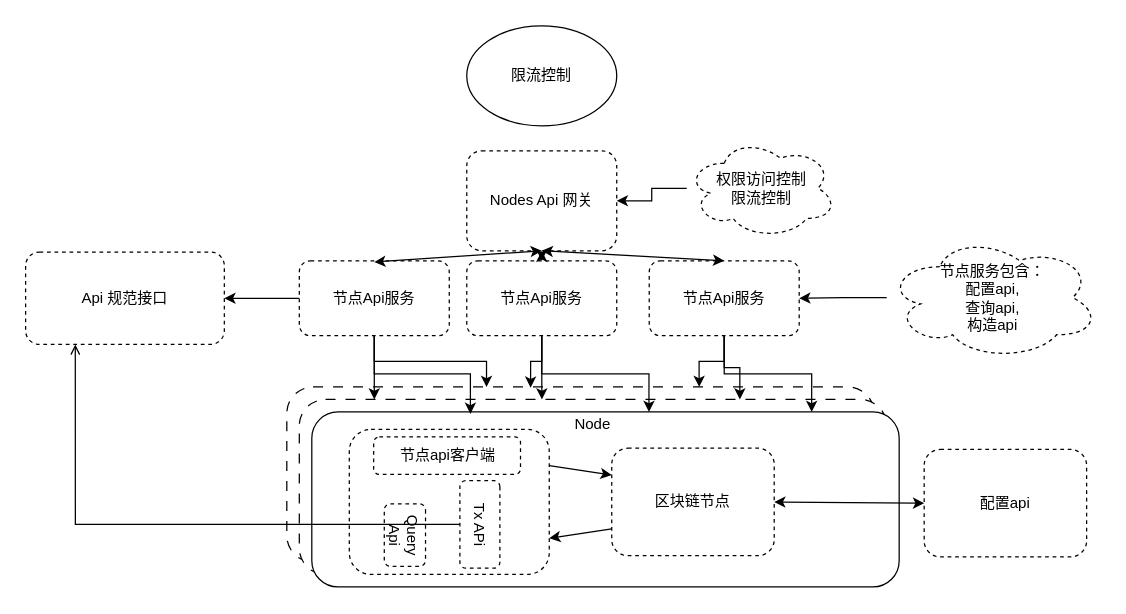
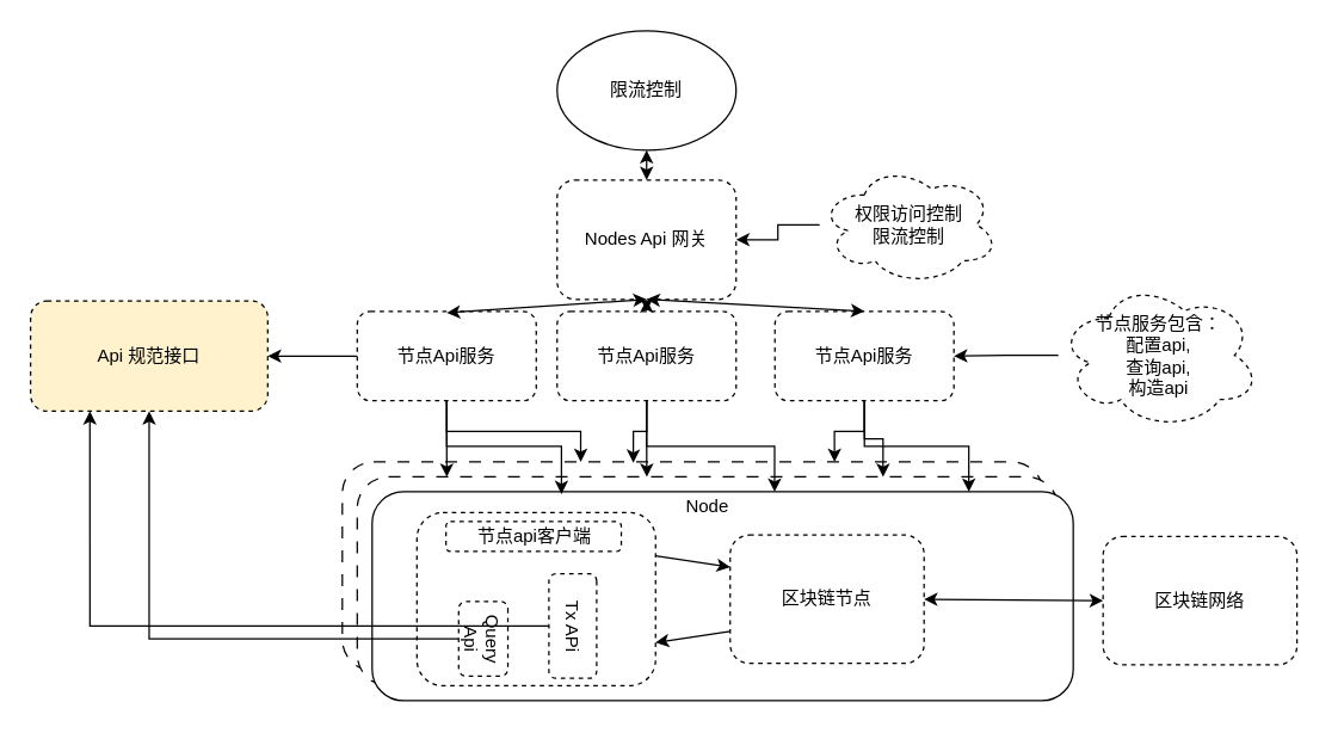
  <mxCell id="0" />
  <mxCell id="1" parent="0" />
  <mxCell id="2" value="限流控制" style="ellipse;whiteSpace=wrap;html=1;" parent="1" vertex="1"><mxGeometry x="373" y="20" width="120" height="80" as="geometry" /></mxCell>
  <mxCell id="3" value="" style="rounded=1;whiteSpace=wrap;html=1;dashed=1;dashPattern=8 8;" parent="1" vertex="1"><mxGeometry x="229" y="309" width="470" height="140" as="geometry" /></mxCell>
  <mxCell id="4" value="" style="rounded=1;whiteSpace=wrap;html=1;dashed=1;dashPattern=8 8;" parent="1" vertex="1"><mxGeometry x="239" y="319" width="470" height="140" as="geometry" /></mxCell>
  <mxCell id="5" value="" style="rounded=1;whiteSpace=wrap;html=1;" parent="1" vertex="1"><mxGeometry x="249" y="329" width="470" height="140" as="geometry" /></mxCell>
  <mxCell id="6" value="Node" style="text;strokeColor=none;align=center;fillColor=none;html=1;verticalAlign=middle;whiteSpace=wrap;rounded=0;" parent="1" vertex="1"><mxGeometry x="444" y="324" width="60" height="30" as="geometry" /></mxCell>
- <mxCell id="7" value="Api 规范接口" style="rounded=1;whiteSpace=wrap;html=1;dashed=1;" parent="1" vertex="1"><mxGeometry x="20" y="201" width="159" height="74" as="geometry" /></mxCell>
+ <mxCell id="7" value="Api 规范接口" style="rounded=1;whiteSpace=wrap;html=1;dashed=1;fillColor=#fff2cc;" parent="1" vertex="1"><mxGeometry x="20" y="201" width="159" height="74" as="geometry" /></mxCell>
  <mxCell id="8" value="" style="rounded=1;whiteSpace=wrap;html=1;dashed=1;" parent="1" vertex="1"><mxGeometry x="279" y="343" width="160" height="116" as="geometry" /></mxCell>
- <mxCell id="9" value="节点api客户端" style="rounded=1;whiteSpace=wrap;html=1;dashed=1;" parent="1" vertex="1"><mxGeometry x="298.5" y="349" width="117.5" height="30" as="geometry" /></mxCell>
+ <mxCell id="9" value="节点api客户端" style="rounded=1;whiteSpace=wrap;html=1;dashed=1;" parent="1" vertex="1"><mxGeometry x="298.5" y="349" width="117.5" height="20" as="geometry" /></mxCell>
+ <mxCell id="10" style="edgeStyle=orthogonalEdgeStyle;rounded=0;orthogonalLoop=1;jettySize=auto;html=1;" parent="1" source="11" target="7" edge="1"><mxGeometry relative="1" as="geometry" /></mxCell>
  <mxCell id="11" value="Query Api" style="rounded=1;whiteSpace=wrap;html=1;dashed=1;rotation=90;" parent="1" vertex="1"><mxGeometry x="298.5" y="411" width="50" height="33" as="geometry" /></mxCell>
- <mxCell id="12" style="edgeStyle=orthogonalEdgeStyle;rounded=0;orthogonalLoop=1;jettySize=auto;html=1;entryX=0.25;entryY=1;entryDx=0;entryDy=0;endArrow=open;" edge="1" parent="1" source="13" target="7"><mxGeometry relative="1" as="geometry" /></mxCell>
+ <mxCell id="12" style="edgeStyle=orthogonalEdgeStyle;rounded=0;orthogonalLoop=1;jettySize=auto;html=1;entryX=0.25;entryY=1;entryDx=0;entryDy=0;" edge="1" parent="1" source="13" target="7"><mxGeometry relative="1" as="geometry" /></mxCell>
  <mxCell id="13" value="Tx APi" style="rounded=1;whiteSpace=wrap;html=1;dashed=1;rotation=90;" parent="1" vertex="1"><mxGeometry x="348.5" y="403" width="70" height="32" as="geometry" /></mxCell>
  <mxCell id="14" value="区块链节点" style="rounded=1;whiteSpace=wrap;html=1;dashed=1;" parent="1" vertex="1"><mxGeometry x="489" y="358" width="130" height="86" as="geometry" /></mxCell>
- <mxCell id="15" value="配置api" style="rounded=1;whiteSpace=wrap;html=1;dashed=1;" parent="1" vertex="1"><mxGeometry x="739" y="359" width="130" height="86" as="geometry" /></mxCell>
+ <mxCell id="15" value="区块链网络" style="rounded=1;whiteSpace=wrap;html=1;dashed=1;" parent="1" vertex="1"><mxGeometry x="739" y="359" width="130" height="86" as="geometry" /></mxCell>
  <mxCell id="16" value="" style="endArrow=classic;html=1;rounded=0;entryX=0;entryY=0.25;entryDx=0;entryDy=0;exitX=1;exitY=0.25;exitDx=0;exitDy=0;" parent="1" source="8" target="14" edge="1"><mxGeometry width="50" height="50" relative="1" as="geometry"><mxPoint x="449" y="379" as="sourcePoint" /><mxPoint x="459" y="339" as="targetPoint" /></mxGeometry></mxCell>
  <mxCell id="17" value="" style="endArrow=classic;html=1;rounded=0;entryX=1;entryY=0.75;entryDx=0;entryDy=0;exitX=0;exitY=0.75;exitDx=0;exitDy=0;" parent="1" source="14" target="8" edge="1"><mxGeometry width="50" height="50" relative="1" as="geometry"><mxPoint x="379" y="469" as="sourcePoint" /><mxPoint x="429" y="419" as="targetPoint" /></mxGeometry></mxCell>
  <mxCell id="18" value="" style="endArrow=classic;startArrow=classic;html=1;rounded=0;entryX=0;entryY=0.5;entryDx=0;entryDy=0;exitX=1;exitY=0.5;exitDx=0;exitDy=0;" parent="1" source="14" target="15" edge="1"><mxGeometry width="50" height="50" relative="1" as="geometry"><mxPoint x="569" y="559" as="sourcePoint" /><mxPoint x="619" y="509" as="targetPoint" /></mxGeometry></mxCell>
  <mxCell id="19" style="edgeStyle=orthogonalEdgeStyle;rounded=0;orthogonalLoop=1;jettySize=auto;html=1;exitX=0.5;exitY=1;exitDx=0;exitDy=0;entryX=0.34;entryY=0;entryDx=0;entryDy=0;entryPerimeter=0;" parent="1" source="23" target="3" edge="1"><mxGeometry relative="1" as="geometry" /></mxCell>
  <mxCell id="20" style="edgeStyle=orthogonalEdgeStyle;rounded=0;orthogonalLoop=1;jettySize=auto;html=1;" parent="1" source="23" edge="1"><mxGeometry relative="1" as="geometry"><mxPoint x="299" y="319" as="targetPoint" /></mxGeometry></mxCell>
  <mxCell id="21" style="edgeStyle=orthogonalEdgeStyle;rounded=0;orthogonalLoop=1;jettySize=auto;html=1;entryX=0.27;entryY=0.011;entryDx=0;entryDy=0;entryPerimeter=0;" parent="1" source="23" target="5" edge="1"><mxGeometry relative="1" as="geometry" /></mxCell>
  <mxCell id="22" style="edgeStyle=orthogonalEdgeStyle;rounded=0;orthogonalLoop=1;jettySize=auto;html=1;entryX=1;entryY=0.5;entryDx=0;entryDy=0;" edge="1" parent="1" source="23" target="7"><mxGeometry relative="1" as="geometry" /></mxCell>
  <mxCell id="23" value="节点Api服务" style="rounded=1;whiteSpace=wrap;html=1;dashed=1;" parent="1" vertex="1"><mxGeometry x="239" y="208" width="120" height="60" as="geometry" /></mxCell>
  <mxCell id="24" style="edgeStyle=orthogonalEdgeStyle;rounded=0;orthogonalLoop=1;jettySize=auto;html=1;exitX=0.5;exitY=1;exitDx=0;exitDy=0;entryX=0.415;entryY=0.004;entryDx=0;entryDy=0;entryPerimeter=0;" parent="1" source="27" target="3" edge="1"><mxGeometry relative="1" as="geometry" /></mxCell>
  <mxCell id="25" style="edgeStyle=orthogonalEdgeStyle;rounded=0;orthogonalLoop=1;jettySize=auto;html=1;entryX=0.413;entryY=0;entryDx=0;entryDy=0;entryPerimeter=0;" parent="1" source="27" target="4" edge="1"><mxGeometry relative="1" as="geometry" /></mxCell>
  <mxCell id="26" style="edgeStyle=orthogonalEdgeStyle;rounded=0;orthogonalLoop=1;jettySize=auto;html=1;entryX=0.574;entryY=0;entryDx=0;entryDy=0;entryPerimeter=0;" parent="1" source="27" target="5" edge="1"><mxGeometry relative="1" as="geometry" /></mxCell>
  <mxCell id="27" value="节点Api服务" style="rounded=1;whiteSpace=wrap;html=1;dashed=1;" parent="1" vertex="1"><mxGeometry x="373" y="208" width="120" height="60" as="geometry" /></mxCell>
  <mxCell id="28" style="edgeStyle=orthogonalEdgeStyle;rounded=0;orthogonalLoop=1;jettySize=auto;html=1;exitX=0.5;exitY=1;exitDx=0;exitDy=0;entryX=0.702;entryY=0;entryDx=0;entryDy=0;entryPerimeter=0;" parent="1" source="31" target="3" edge="1"><mxGeometry relative="1" as="geometry" /></mxCell>
  <mxCell id="29" style="edgeStyle=orthogonalEdgeStyle;rounded=0;orthogonalLoop=1;jettySize=auto;html=1;entryX=0.75;entryY=0;entryDx=0;entryDy=0;" parent="1" source="31" target="4" edge="1"><mxGeometry relative="1" as="geometry" /></mxCell>
  <mxCell id="30" style="edgeStyle=orthogonalEdgeStyle;rounded=0;orthogonalLoop=1;jettySize=auto;html=1;entryX=0.851;entryY=0;entryDx=0;entryDy=0;entryPerimeter=0;" parent="1" source="31" target="5" edge="1"><mxGeometry relative="1" as="geometry" /></mxCell>
  <mxCell id="31" value="节点Api服务" style="rounded=1;whiteSpace=wrap;html=1;dashed=1;" parent="1" vertex="1"><mxGeometry x="519" y="208" width="120" height="60" as="geometry" /></mxCell>
  <mxCell id="32" value="Nodes Api 网关" style="rounded=1;whiteSpace=wrap;html=1;dashed=1;" parent="1" vertex="1"><mxGeometry x="373" y="120" width="120" height="80" as="geometry" /></mxCell>
+ <mxCell id="33" value="" style="endArrow=classic;startArrow=classic;html=1;rounded=0;exitX=0.5;exitY=0;exitDx=0;exitDy=0;entryX=0.5;entryY=1;entryDx=0;entryDy=0;" parent="1" source="32" target="2" edge="1"><mxGeometry width="50" height="50" relative="1" as="geometry"><mxPoint x="389" y="140" as="sourcePoint" /><mxPoint x="439" y="90" as="targetPoint" /></mxGeometry></mxCell>
  <mxCell id="34" value="" style="endArrow=classic;startArrow=classic;html=1;rounded=0;entryX=0.5;entryY=1;entryDx=0;entryDy=0;" parent="1" target="32" edge="1"><mxGeometry width="50" height="50" relative="1" as="geometry"><mxPoint x="299" y="209" as="sourcePoint" /><mxPoint x="349" y="159" as="targetPoint" /></mxGeometry></mxCell>
  <mxCell id="35" value="" style="endArrow=classic;startArrow=classic;html=1;rounded=0;entryX=0.5;entryY=1;entryDx=0;entryDy=0;" parent="1" source="27" target="32" edge="1"><mxGeometry width="50" height="50" relative="1" as="geometry"><mxPoint x="309" y="219" as="sourcePoint" /><mxPoint x="443" y="190" as="targetPoint" /></mxGeometry></mxCell>
  <mxCell id="36" value="" style="endArrow=classic;startArrow=classic;html=1;rounded=0;entryX=0.5;entryY=1;entryDx=0;entryDy=0;exitX=0.5;exitY=0;exitDx=0;exitDy=0;" parent="1" source="31" target="32" edge="1"><mxGeometry width="50" height="50" relative="1" as="geometry"><mxPoint x="309" y="219" as="sourcePoint" /><mxPoint x="443" y="190" as="targetPoint" /></mxGeometry></mxCell>
  <mxCell id="37" style="edgeStyle=orthogonalEdgeStyle;rounded=0;orthogonalLoop=1;jettySize=auto;html=1;entryX=1;entryY=0.5;entryDx=0;entryDy=0;" parent="1" source="38" target="32" edge="1"><mxGeometry relative="1" as="geometry" /></mxCell>
  <mxCell id="38" value="权限访问控制&lt;br&gt;限流控制" style="ellipse;shape=cloud;whiteSpace=wrap;html=1;dashed=1;" parent="1" vertex="1"><mxGeometry x="549" y="110" width="120" height="80" as="geometry" /></mxCell>
  <mxCell id="39" style="edgeStyle=orthogonalEdgeStyle;rounded=0;orthogonalLoop=1;jettySize=auto;html=1;entryX=1;entryY=0.5;entryDx=0;entryDy=0;" edge="1" parent="1" source="40" target="31"><mxGeometry relative="1" as="geometry" /></mxCell>
- <mxCell id="40" value="节点服务包含：&lt;br&gt;配置api,&lt;br&gt;查询api,&lt;br&gt;构造api" style="ellipse;shape=cloud;whiteSpace=wrap;html=1;dashed=1;" vertex="1" parent="1"><mxGeometry x="709" y="188" width="170" height="99" as="geometry" /></mxCell>
+ <mxCell id="40" value="节点服务包含：&lt;br&gt;配置api,&lt;br&gt;查询api,&lt;br&gt;构造api" style="ellipse;shape=cloud;whiteSpace=wrap;html=1;dashed=1;" vertex="1" parent="1"><mxGeometry x="709" y="188" width="135" height="99" as="geometry" /></mxCell>
